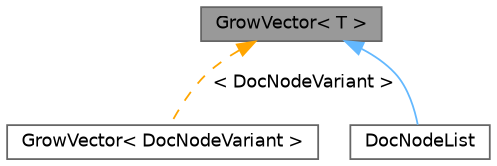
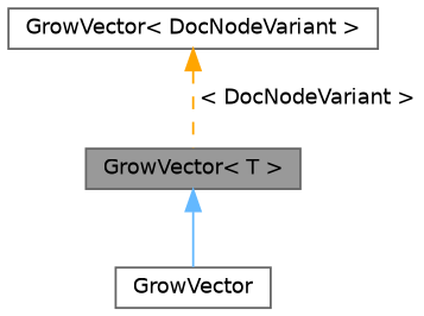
  digraph {
    node [color=gray40 fillcolor=white fontname=Helvetica fontsize=10 shape=box style=filled]
    edge [dir=back fontname=Helvetica fontsize=10 labelfontname=Helvetica labelfontsize=10]
    n1 [fillcolor=grey60 fontcolor=black height=0.2 label="GrowVector\< T \>" width=0.4]
    n2 [height=0.2 label="GrowVector\< DocNodeVariant \>" width=0.4]
-   n3 [height=0.2 label=DocNodeList width=0.4]
-   n1 -> n2 [color=orange label=" \< DocNodeVariant \>" style=dashed]
+   n3 [height=0.2 label=GrowVector width=0.4]
+   n2 -> n1 [color=orange label=" \< DocNodeVariant \>" style=dashed]
    n1 -> n3 [color=steelblue1 style=solid]
  }
